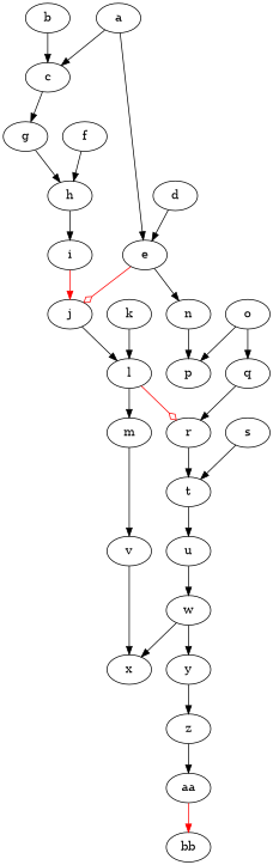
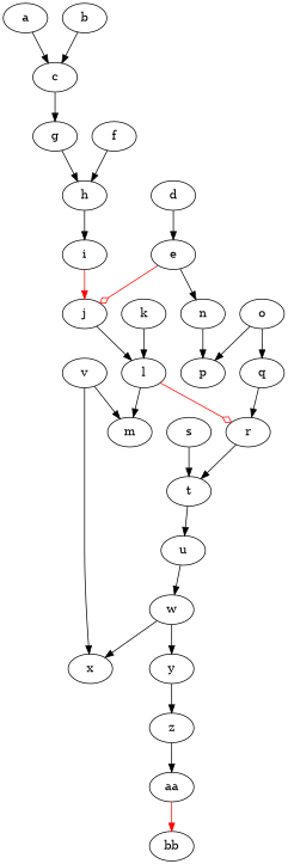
  digraph {
    rankdir=TB
    a
    c
    e
    g
    j
    n
    b
    h
    d
    l
    p
    f
    i
    m
    r
    k
    v
    t
    x
    o
    q
    u
    s
    w
    y
    z
    aa
    bb
    a -> c
-   a -> e
    c -> g
    e -> j [arrowhead=ediamond color=red]
    e -> n
    g -> h
    j -> l
    n -> p
    b -> c
    h -> i
    d -> e
    l -> m
    l -> r [arrowhead=ediamond color=red]
    f -> h
    i -> j [color=red]
-   m -> v
+   v -> m
    r -> t
    k -> l
    v -> x
    t -> u
    o -> p
    o -> q
    q -> r
    u -> w
    s -> t
    w -> x
    w -> y
    y -> z
    z -> aa
    aa -> bb [color=red]
  }
